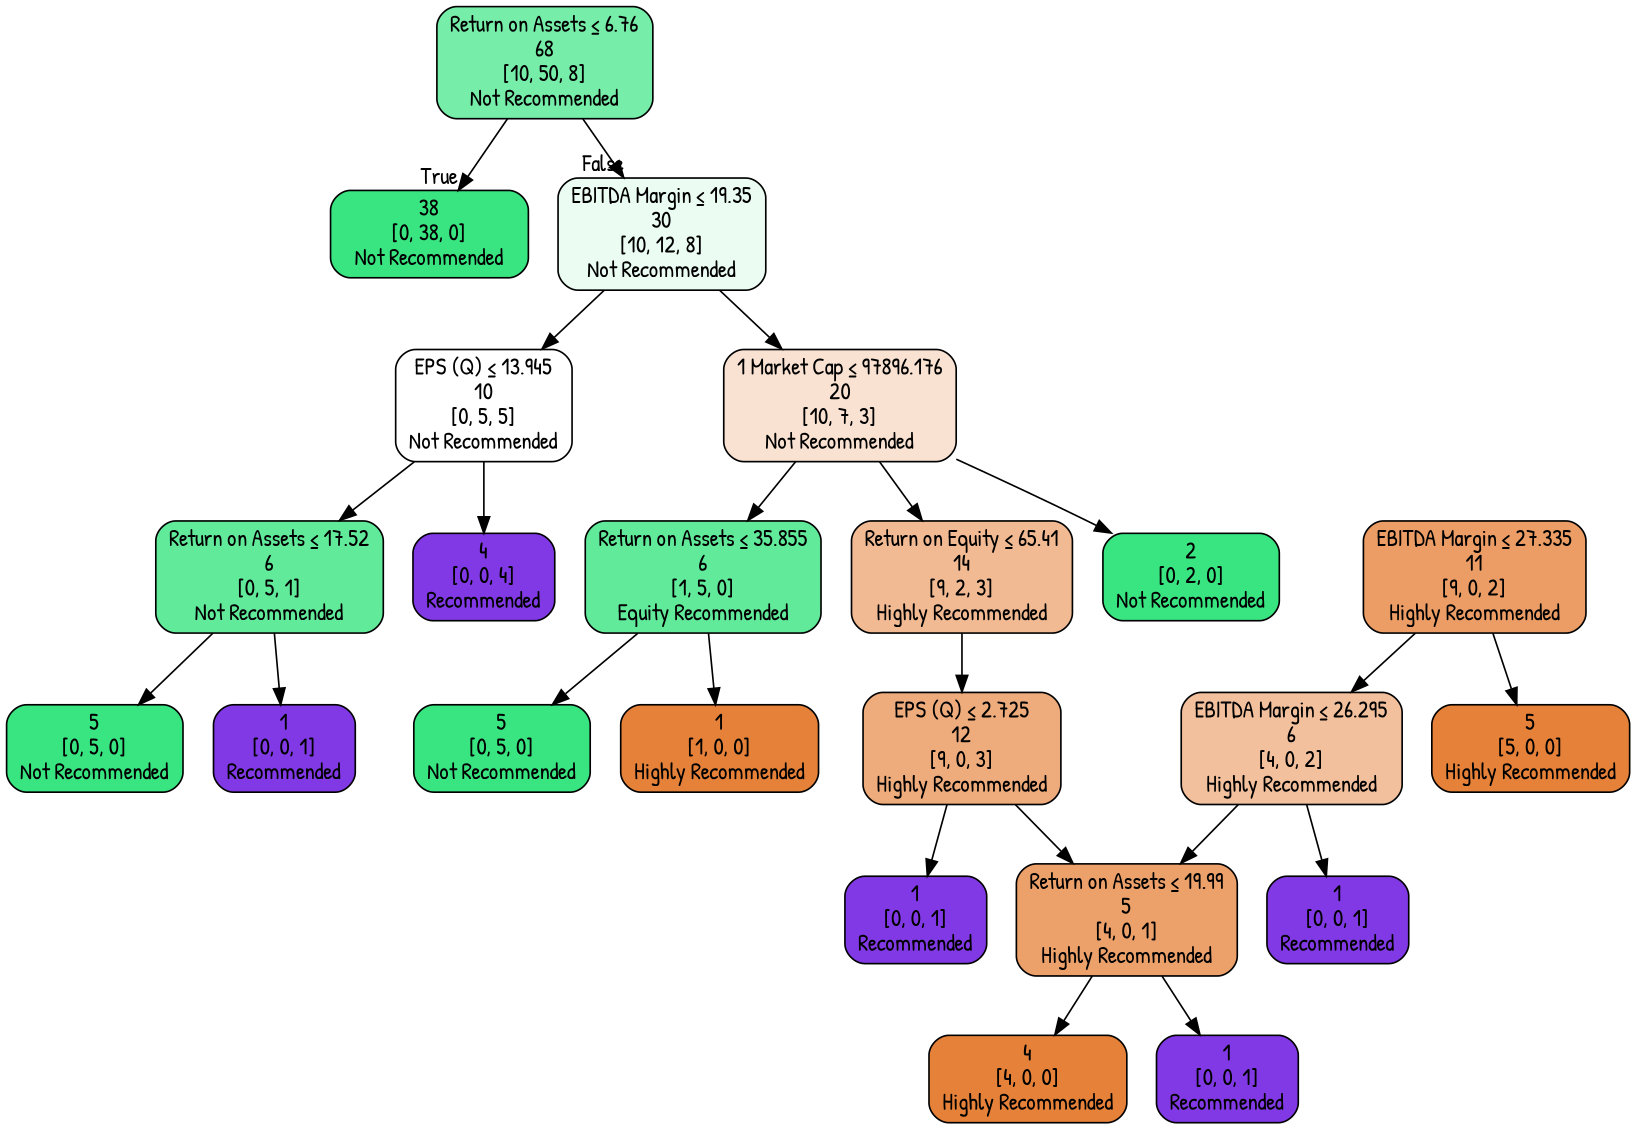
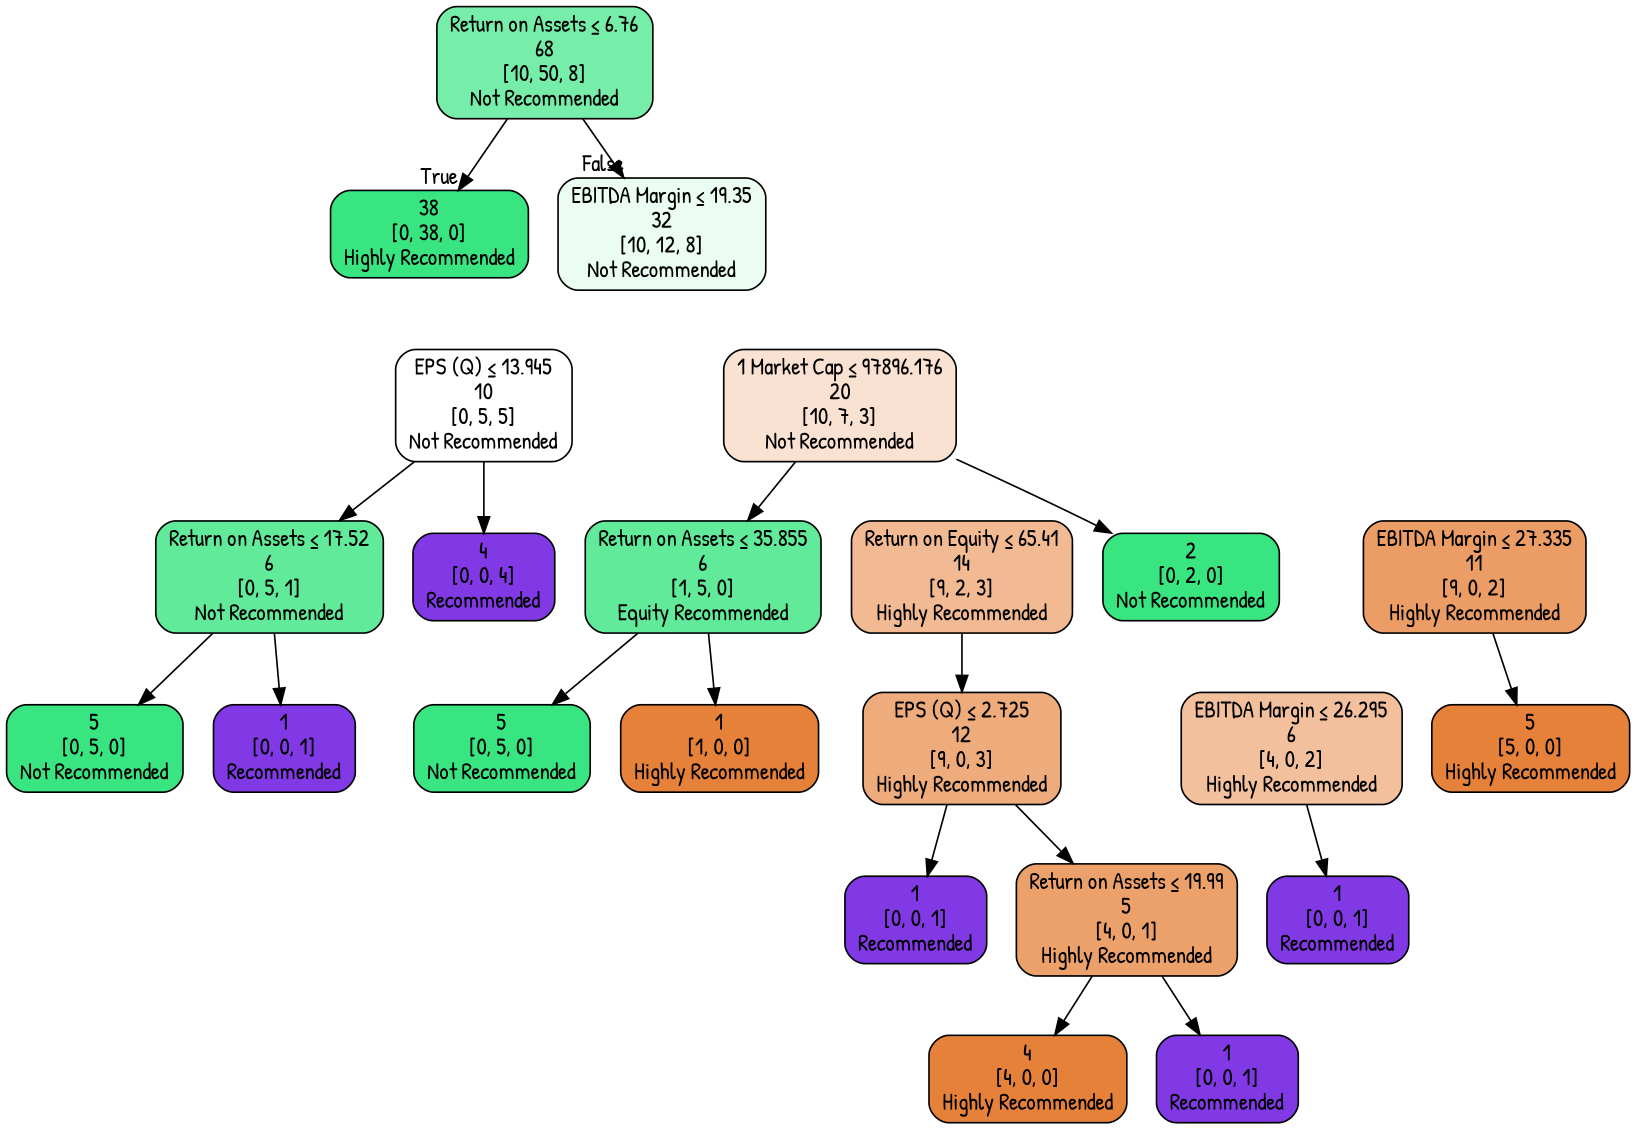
  digraph {
    fontname="Patrick Hand"
    node [color=black fillcolor="#8139e5" fontname="Patrick Hand" shape=box style="filled, rounded"]
    edge [fontname="Patrick Hand"]
    n1 [fillcolor="#76eda8" label=<Return on Assets &le; 6.76<br/>68<br/>[10, 50, 8]<br/>Not Recommended>]
-   n2 [fillcolor="#39e581" label=<38<br/>[0, 38, 0]<br/>Not Recommended>]
-   n3 [fillcolor="#ebfcf2" label=<EBITDA Margin &le; 19.35<br/>30<br/>[10, 12, 8]<br/>Not Recommended>]
+   n2 [fillcolor="#39e581" label=<38<br/>[0, 38, 0]<br/>Highly Recommended>]
+   n3 [fillcolor="#ebfcf2" label=<EBITDA Margin &le; 19.35<br/>32<br/>[10, 12, 8]<br/>Not Recommended>]
    n4 [fillcolor="#ffffff" label=<EPS (Q) &le; 13.945<br/>10<br/>[0, 5, 5]<br/>Not Recommended>]
    n5 [fillcolor="#f9e2d1" label=<1 Market Cap &le; 97896.176<br/>20<br/>[10, 7, 3]<br/>Not Recommended>]
    n6 [fillcolor="#61ea9a" label=<Return on Assets &le; 17.52<br/>6<br/>[0, 5, 1]<br/>Not Recommended>]
    n7 [label=<4<br/>[0, 0, 4]<br/>Recommended>]
    n8 [fillcolor="#61ea9a" label=<Return on Assets &le; 35.855<br/>6<br/>[1, 5, 0]<br/>Equity Recommended>]
    n9 [fillcolor="#f1ba93" label=<Return on Equity &le; 65.41<br/>14<br/>[9, 2, 3]<br/>Highly Recommended>]
    n10 [fillcolor="#39e581" label=<2<br/>[0, 2, 0]<br/>Not Recommended>]
    n11 [fillcolor="#39e581" label=<5<br/>[0, 5, 0]<br/>Not Recommended>]
    n12 [label=<1<br/>[0, 0, 1]<br/>Recommended>]
    n13 [fillcolor="#39e581" label=<5<br/>[0, 5, 0]<br/>Not Recommended>]
    n14 [fillcolor="#e58139" label=<1<br/>[1, 0, 0]<br/>Highly Recommended>]
    n15 [fillcolor="#eeab7b" label=<EPS (Q) &le; 2.725<br/>12<br/>[9, 0, 3]<br/>Highly Recommended>]
    n16 [label=<1<br/>[0, 0, 1]<br/>Recommended>]
    n17 [fillcolor="#eca06a" label=<Return on Assets &le; 19.99<br/>5<br/>[4, 0, 1]<br/>Highly Recommended>]
    n18 [fillcolor="#eb9d65" label=<EBITDA Margin &le; 27.335<br/>11<br/>[9, 0, 2]<br/>Highly Recommended>]
    n19 [fillcolor="#f2c09c" label=<EBITDA Margin &le; 26.295<br/>6<br/>[4, 0, 2]<br/>Highly Recommended>]
    n20 [fillcolor="#e58139" label=<5<br/>[5, 0, 0]<br/>Highly Recommended>]
    n21 [label=<1<br/>[0, 0, 1]<br/>Recommended>]
    n22 [fillcolor="#e58139" label=<4<br/>[4, 0, 0]<br/>Highly Recommended>]
    n23 [label=<1<br/>[0, 0, 1]<br/>Recommended>]
    n1 -> n2 [headlabel=True labelangle=45 labeldistance=2.5]
    n1 -> n3 [headlabel=False labelangle=-45 labeldistance=2.5]
-   n3 -> n4
-   n3 -> n5
    n4 -> n6
    n4 -> n7
    n5 -> n8
-   n5 -> n9
    n5 -> n10
    n6 -> n11
    n6 -> n12
    n8 -> n13
    n8 -> n14
    n9 -> n15
    n15 -> n16
    n15 -> n17
    n17 -> n22
    n17 -> n23
-   n18 -> n19
    n18 -> n20
-   n19 -> n17
    n19 -> n21
  }
